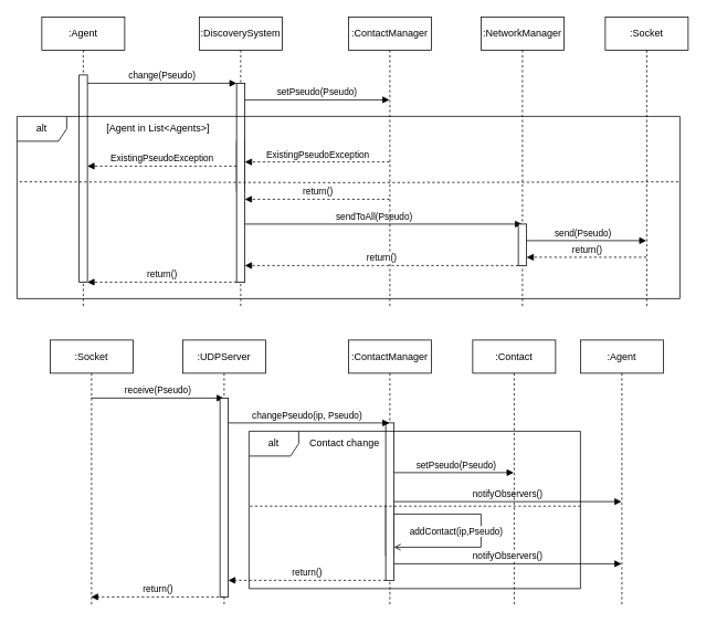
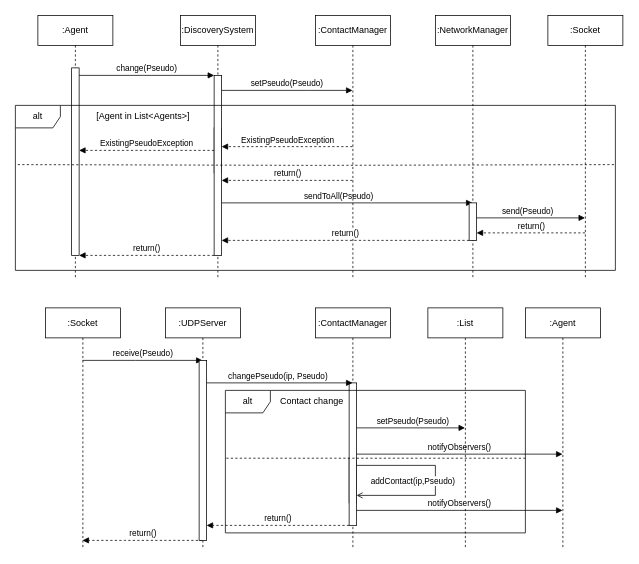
  <mxCell id="0" />
  <mxCell id="1" parent="0" />
  <mxCell id="2" value=":Agent" style="shape=umlLifeline;perimeter=lifelinePerimeter;whiteSpace=wrap;html=1;container=0;dropTarget=0;collapsible=0;recursiveResize=0;outlineConnect=0;portConstraint=eastwest;newEdgeStyle={&quot;edgeStyle&quot;:&quot;elbowEdgeStyle&quot;,&quot;elbow&quot;:&quot;vertical&quot;,&quot;curved&quot;:0,&quot;rounded&quot;:0};" parent="1" vertex="1"><mxGeometry x="50" y="20" width="100" height="350" as="geometry" /></mxCell>
  <mxCell id="3" value="" style="html=1;points=[];perimeter=orthogonalPerimeter;outlineConnect=0;targetShapes=umlLifeline;portConstraint=eastwest;newEdgeStyle={&quot;edgeStyle&quot;:&quot;elbowEdgeStyle&quot;,&quot;elbow&quot;:&quot;vertical&quot;,&quot;curved&quot;:0,&quot;rounded&quot;:0};" parent="2" vertex="1"><mxGeometry x="45" y="70" width="10" height="250" as="geometry" /></mxCell>
  <mxCell id="4" value=":DiscoverySystem" style="shape=umlLifeline;perimeter=lifelinePerimeter;whiteSpace=wrap;html=1;container=0;dropTarget=0;collapsible=0;recursiveResize=0;outlineConnect=0;portConstraint=eastwest;newEdgeStyle={&quot;edgeStyle&quot;:&quot;elbowEdgeStyle&quot;,&quot;elbow&quot;:&quot;vertical&quot;,&quot;curved&quot;:0,&quot;rounded&quot;:0};" parent="1" vertex="1"><mxGeometry x="240" y="20" width="100" height="350" as="geometry" /></mxCell>
  <mxCell id="5" value="" style="html=1;points=[];perimeter=orthogonalPerimeter;outlineConnect=0;targetShapes=umlLifeline;portConstraint=eastwest;newEdgeStyle={&quot;edgeStyle&quot;:&quot;elbowEdgeStyle&quot;,&quot;elbow&quot;:&quot;vertical&quot;,&quot;curved&quot;:0,&quot;rounded&quot;:0};" parent="4" vertex="1"><mxGeometry x="45" y="150" width="10" height="60" as="geometry" /></mxCell>
  <mxCell id="6" value="" style="html=1;points=[];perimeter=orthogonalPerimeter;outlineConnect=0;targetShapes=umlLifeline;portConstraint=eastwest;newEdgeStyle={&quot;edgeStyle&quot;:&quot;elbowEdgeStyle&quot;,&quot;elbow&quot;:&quot;vertical&quot;,&quot;curved&quot;:0,&quot;rounded&quot;:0};" parent="4" vertex="1"><mxGeometry x="45" y="80" width="10" height="240" as="geometry" /></mxCell>
  <mxCell id="7" value="change(Pseudo)" style="html=1;verticalAlign=bottom;endArrow=block;edgeStyle=elbowEdgeStyle;elbow=vertical;curved=0;rounded=0;" parent="1" source="3" target="6" edge="1"><mxGeometry relative="1" as="geometry"><mxPoint x="205" y="110" as="sourcePoint" /><Array as="points"><mxPoint x="190" y="100" /></Array></mxGeometry></mxCell>
  <mxCell id="8" value=":Socket" style="shape=umlLifeline;perimeter=lifelinePerimeter;whiteSpace=wrap;html=1;container=0;dropTarget=0;collapsible=0;recursiveResize=0;outlineConnect=0;portConstraint=eastwest;newEdgeStyle={&quot;edgeStyle&quot;:&quot;elbowEdgeStyle&quot;,&quot;elbow&quot;:&quot;vertical&quot;,&quot;curved&quot;:0,&quot;rounded&quot;:0};" parent="1" vertex="1"><mxGeometry x="730" y="20" width="100" height="350" as="geometry" /></mxCell>
  <mxCell id="9" value="sendToAll(Pseudo)" style="html=1;verticalAlign=bottom;endArrow=block;edgeStyle=elbowEdgeStyle;elbow=vertical;curved=0;rounded=0;" parent="1" edge="1"><mxGeometry x="-0.065" relative="1" as="geometry"><mxPoint x="295" y="270" as="sourcePoint" /><Array as="points"><mxPoint x="495" y="270" /></Array><mxPoint x="629.5" y="270" as="targetPoint" /><mxPoint as="offset" /></mxGeometry></mxCell>
  <mxCell id="10" value="return()" style="html=1;verticalAlign=bottom;endArrow=block;edgeStyle=elbowEdgeStyle;elbow=vertical;curved=0;rounded=0;dashed=1;" parent="1" edge="1" target="29" source="8"><mxGeometry relative="1" as="geometry"><mxPoint x="772.5" y="310" as="sourcePoint" /><Array as="points"><mxPoint x="638" y="310" /></Array><mxPoint x="487.5" y="310" as="targetPoint" /></mxGeometry></mxCell>
  <mxCell id="11" value="ExistingPseudoException" style="html=1;verticalAlign=bottom;endArrow=block;edgeStyle=elbowEdgeStyle;elbow=vertical;curved=0;rounded=0;dashed=1;" parent="1" edge="1" source="5"><mxGeometry relative="1" as="geometry"><mxPoint x="395" y="200" as="sourcePoint" /><Array as="points"><mxPoint x="250" y="200" /></Array><mxPoint x="105" y="200" as="targetPoint" /></mxGeometry></mxCell>
  <mxCell id="12" value="alt" style="shape=umlFrame;whiteSpace=wrap;html=1;pointerEvents=0;" parent="1" vertex="1"><mxGeometry x="20" y="140" width="800" height="220" as="geometry" /></mxCell>
  <mxCell id="13" value="" style="endArrow=none;html=1;rounded=0;exitX=0.004;exitY=0.359;exitDx=0;exitDy=0;exitPerimeter=0;entryX=0.998;entryY=0.359;entryDx=0;entryDy=0;entryPerimeter=0;dashed=1;strokeWidth=1;" parent="1" source="12" target="12" edge="1"><mxGeometry width="50" height="50" relative="1" as="geometry"><mxPoint x="206.552" y="505" as="sourcePoint" /><mxPoint x="272.069" y="455" as="targetPoint" /><Array as="points"><mxPoint x="420" y="220" /></Array></mxGeometry></mxCell>
  <mxCell id="14" value="[Agent in List&amp;lt;Agents&amp;gt;]" style="text;html=1;align=center;verticalAlign=middle;resizable=0;points=[];autosize=1;strokeColor=none;fillColor=none;" parent="1" vertex="1"><mxGeometry x="110" y="140" width="160" height="30" as="geometry" /></mxCell>
  <mxCell id="15" value="" style="html=1;points=[];perimeter=orthogonalPerimeter;outlineConnect=0;targetShapes=umlLifeline;portConstraint=eastwest;newEdgeStyle={&quot;edgeStyle&quot;:&quot;elbowEdgeStyle&quot;,&quot;elbow&quot;:&quot;vertical&quot;,&quot;curved&quot;:0,&quot;rounded&quot;:0};" parent="1" vertex="1"><mxGeometry x="465" y="610" width="10" height="60" as="geometry" /></mxCell>
  <mxCell id="16" value=":Socket" style="shape=umlLifeline;perimeter=lifelinePerimeter;whiteSpace=wrap;html=1;container=0;dropTarget=0;collapsible=0;recursiveResize=0;outlineConnect=0;portConstraint=eastwest;newEdgeStyle={&quot;edgeStyle&quot;:&quot;elbowEdgeStyle&quot;,&quot;elbow&quot;:&quot;vertical&quot;,&quot;curved&quot;:0,&quot;rounded&quot;:0};" parent="1" vertex="1"><mxGeometry x="60" y="410" width="100" height="320" as="geometry" /></mxCell>
  <mxCell id="17" value="receive(Pseudo)" style="html=1;verticalAlign=bottom;endArrow=block;edgeStyle=elbowEdgeStyle;elbow=vertical;curved=0;rounded=0;" parent="1" source="16" target="33" edge="1"><mxGeometry relative="1" as="geometry"><mxPoint x="215" y="500" as="sourcePoint" /><Array as="points"><mxPoint x="180" y="480" /></Array></mxGeometry></mxCell>
  <mxCell id="18" value=":ContactManager" style="shape=umlLifeline;perimeter=lifelinePerimeter;whiteSpace=wrap;html=1;container=0;dropTarget=0;collapsible=0;recursiveResize=0;outlineConnect=0;portConstraint=eastwest;newEdgeStyle={&quot;edgeStyle&quot;:&quot;elbowEdgeStyle&quot;,&quot;elbow&quot;:&quot;vertical&quot;,&quot;curved&quot;:0,&quot;rounded&quot;:0};" parent="1" vertex="1"><mxGeometry x="420" y="410" width="100" height="320" as="geometry" /></mxCell>
  <mxCell id="19" value="" style="html=1;points=[];perimeter=orthogonalPerimeter;outlineConnect=0;targetShapes=umlLifeline;portConstraint=eastwest;newEdgeStyle={&quot;edgeStyle&quot;:&quot;elbowEdgeStyle&quot;,&quot;elbow&quot;:&quot;vertical&quot;,&quot;curved&quot;:0,&quot;rounded&quot;:0};" parent="18" vertex="1"><mxGeometry x="45" y="100" width="10" height="190" as="geometry" /></mxCell>
  <mxCell id="20" value="changePseudo(ip, Pseudo)" style="html=1;verticalAlign=bottom;endArrow=block;edgeStyle=elbowEdgeStyle;elbow=vertical;curved=0;rounded=0;" parent="1" target="18" edge="1"><mxGeometry relative="1" as="geometry"><mxPoint x="269.75" y="510" as="sourcePoint" /><Array as="points"><mxPoint x="410.25" y="510" /></Array><mxPoint x="470.25" y="511" as="targetPoint" /></mxGeometry></mxCell>
  <mxCell id="21" value=":ContactManager" style="shape=umlLifeline;perimeter=lifelinePerimeter;whiteSpace=wrap;html=1;container=0;dropTarget=0;collapsible=0;recursiveResize=0;outlineConnect=0;portConstraint=eastwest;newEdgeStyle={&quot;edgeStyle&quot;:&quot;elbowEdgeStyle&quot;,&quot;elbow&quot;:&quot;vertical&quot;,&quot;curved&quot;:0,&quot;rounded&quot;:0};" parent="1" vertex="1"><mxGeometry x="420" y="20" width="100" height="350" as="geometry" /></mxCell>
  <mxCell id="22" value="setPseudo(Pseudo)" style="html=1;verticalAlign=bottom;endArrow=block;edgeStyle=elbowEdgeStyle;elbow=vertical;curved=0;rounded=0;" parent="1" edge="1" target="21" source="6"><mxGeometry relative="1" as="geometry"><mxPoint x="295" y="130" as="sourcePoint" /><Array as="points"><mxPoint x="410" y="120" /><mxPoint x="380" y="130" /></Array><mxPoint x="469.5" y="130" as="targetPoint" /></mxGeometry></mxCell>
  <mxCell id="23" value="ExistingPseudoException" style="html=1;verticalAlign=bottom;endArrow=block;edgeStyle=elbowEdgeStyle;elbow=vertical;curved=0;rounded=0;dashed=1;" parent="1" source="21" target="6" edge="1"><mxGeometry relative="1" as="geometry"><mxPoint x="640" y="189.5" as="sourcePoint" /><Array as="points"><mxPoint x="495" y="189.5" /></Array><mxPoint x="350" y="189.5" as="targetPoint" /></mxGeometry></mxCell>
  <mxCell id="24" value="return()" style="html=1;verticalAlign=bottom;endArrow=block;edgeStyle=elbowEdgeStyle;elbow=vertical;curved=0;rounded=0;dashed=1;" parent="1" edge="1" target="6" source="21"><mxGeometry relative="1" as="geometry"><mxPoint x="465" y="240.5" as="sourcePoint" /><Array as="points"><mxPoint x="360" y="240" /></Array><mxPoint x="270" y="240.5" as="targetPoint" /></mxGeometry></mxCell>
  <mxCell id="25" value=":Agent" style="shape=umlLifeline;perimeter=lifelinePerimeter;whiteSpace=wrap;html=1;container=0;dropTarget=0;collapsible=0;recursiveResize=0;outlineConnect=0;portConstraint=eastwest;newEdgeStyle={&quot;edgeStyle&quot;:&quot;elbowEdgeStyle&quot;,&quot;elbow&quot;:&quot;vertical&quot;,&quot;curved&quot;:0,&quot;rounded&quot;:0};" parent="1" vertex="1"><mxGeometry x="700" y="410" width="100" height="320" as="geometry" /></mxCell>
  <mxCell id="26" value="notifyObservers()" style="html=1;verticalAlign=bottom;endArrow=block;edgeStyle=elbowEdgeStyle;elbow=vertical;curved=0;rounded=0;endFill=1;" parent="1" source="19" target="25" edge="1"><mxGeometry relative="1" as="geometry"><mxPoint x="482.25" y="590" as="sourcePoint" /><Array as="points"><mxPoint x="757.75" y="590" /><mxPoint x="617.75" y="589" /></Array><mxPoint x="686.75" y="590" as="targetPoint" /></mxGeometry></mxCell>
  <mxCell id="27" value="return()" style="html=1;verticalAlign=bottom;endArrow=block;edgeStyle=elbowEdgeStyle;elbow=vertical;curved=0;rounded=0;dashed=1;" parent="1" edge="1" target="16" source="33"><mxGeometry relative="1" as="geometry"><mxPoint x="270" y="720" as="sourcePoint" /><Array as="points"><mxPoint x="165.5" y="720" /></Array><mxPoint x="55" y="720" as="targetPoint" /></mxGeometry></mxCell>
  <mxCell id="28" value=":NetworkManager" style="shape=umlLifeline;perimeter=lifelinePerimeter;whiteSpace=wrap;html=1;container=0;dropTarget=0;collapsible=0;recursiveResize=0;outlineConnect=0;portConstraint=eastwest;newEdgeStyle={&quot;edgeStyle&quot;:&quot;elbowEdgeStyle&quot;,&quot;elbow&quot;:&quot;vertical&quot;,&quot;curved&quot;:0,&quot;rounded&quot;:0};" vertex="1" parent="1"><mxGeometry x="580" y="20" width="100" height="350" as="geometry" /></mxCell>
  <mxCell id="29" value="" style="html=1;points=[];perimeter=orthogonalPerimeter;outlineConnect=0;targetShapes=umlLifeline;portConstraint=eastwest;newEdgeStyle={&quot;edgeStyle&quot;:&quot;elbowEdgeStyle&quot;,&quot;elbow&quot;:&quot;vertical&quot;,&quot;curved&quot;:0,&quot;rounded&quot;:0};" vertex="1" parent="28"><mxGeometry x="45" y="250" width="10" height="50" as="geometry" /></mxCell>
  <mxCell id="30" value="send(Pseudo)" style="html=1;verticalAlign=bottom;endArrow=block;edgeStyle=elbowEdgeStyle;elbow=vertical;curved=0;rounded=0;" edge="1" parent="1" source="29"><mxGeometry x="-0.065" relative="1" as="geometry"><mxPoint x="629.5" y="290" as="sourcePoint" /><Array as="points"><mxPoint x="710" y="290" /></Array><mxPoint x="779.5" y="290" as="targetPoint" /><mxPoint as="offset" /></mxGeometry></mxCell>
  <mxCell id="31" value="return()" style="html=1;verticalAlign=bottom;endArrow=block;edgeStyle=elbowEdgeStyle;elbow=vertical;curved=0;rounded=0;dashed=1;" edge="1" parent="1" target="6"><mxGeometry relative="1" as="geometry"><mxPoint x="625" y="320" as="sourcePoint" /><Array as="points" /><mxPoint x="469.5" y="320" as="targetPoint" /></mxGeometry></mxCell>
  <mxCell id="32" value="return()" style="html=1;verticalAlign=bottom;endArrow=block;edgeStyle=elbowEdgeStyle;elbow=vertical;curved=0;rounded=0;dashed=1;" edge="1" parent="1" source="6"><mxGeometry relative="1" as="geometry"><mxPoint x="435" y="340" as="sourcePoint" /><Array as="points" /><mxPoint x="105" y="340" as="targetPoint" /></mxGeometry></mxCell>
  <mxCell id="33" value=":UDPServer" style="shape=umlLifeline;perimeter=lifelinePerimeter;whiteSpace=wrap;html=1;container=0;dropTarget=0;collapsible=0;recursiveResize=0;outlineConnect=0;portConstraint=eastwest;newEdgeStyle={&quot;edgeStyle&quot;:&quot;elbowEdgeStyle&quot;,&quot;elbow&quot;:&quot;vertical&quot;,&quot;curved&quot;:0,&quot;rounded&quot;:0};" vertex="1" parent="1"><mxGeometry x="220" y="410" width="100" height="320" as="geometry" /></mxCell>
  <mxCell id="34" value="" style="html=1;points=[];perimeter=orthogonalPerimeter;outlineConnect=0;targetShapes=umlLifeline;portConstraint=eastwest;newEdgeStyle={&quot;edgeStyle&quot;:&quot;elbowEdgeStyle&quot;,&quot;elbow&quot;:&quot;vertical&quot;,&quot;curved&quot;:0,&quot;rounded&quot;:0};" vertex="1" parent="33"><mxGeometry x="45" y="70" width="10" height="240" as="geometry" /></mxCell>
  <mxCell id="35" value="alt" style="shape=umlFrame;whiteSpace=wrap;html=1;pointerEvents=0;" vertex="1" parent="1"><mxGeometry x="300" y="520" width="400" height="190" as="geometry" /></mxCell>
  <mxCell id="36" value="Contact change" style="text;html=1;align=center;verticalAlign=middle;resizable=0;points=[];autosize=1;strokeColor=none;fillColor=none;" vertex="1" parent="1"><mxGeometry x="360" y="520" width="110" height="30" as="geometry" /></mxCell>
- <mxCell id="37" value=":Contact" style="shape=umlLifeline;perimeter=lifelinePerimeter;whiteSpace=wrap;html=1;container=0;dropTarget=0;collapsible=0;recursiveResize=0;outlineConnect=0;portConstraint=eastwest;newEdgeStyle={&quot;edgeStyle&quot;:&quot;elbowEdgeStyle&quot;,&quot;elbow&quot;:&quot;vertical&quot;,&quot;curved&quot;:0,&quot;rounded&quot;:0};" vertex="1" parent="1"><mxGeometry x="570" y="410" width="100" height="320" as="geometry" /></mxCell>
+ <mxCell id="37" value=":List" style="shape=umlLifeline;perimeter=lifelinePerimeter;whiteSpace=wrap;html=1;container=0;dropTarget=0;collapsible=0;recursiveResize=0;outlineConnect=0;portConstraint=eastwest;newEdgeStyle={&quot;edgeStyle&quot;:&quot;elbowEdgeStyle&quot;,&quot;elbow&quot;:&quot;vertical&quot;,&quot;curved&quot;:0,&quot;rounded&quot;:0};" vertex="1" parent="1"><mxGeometry x="570" y="410" width="100" height="320" as="geometry" /></mxCell>
  <mxCell id="38" value="setPseudo(Pseudo)" style="html=1;verticalAlign=bottom;endArrow=block;edgeStyle=elbowEdgeStyle;elbow=vertical;curved=0;rounded=0;endFill=1;" edge="1" parent="1" source="19" target="37"><mxGeometry x="0.038" relative="1" as="geometry"><mxPoint x="470" y="570" as="sourcePoint" /><Array as="points"><mxPoint x="550" y="570" /></Array><mxPoint x="614.5" y="570" as="targetPoint" /><mxPoint as="offset" /></mxGeometry></mxCell>
  <mxCell id="39" value="" style="endArrow=none;html=1;rounded=0;dashed=1;strokeWidth=1;entryX=1;entryY=0.476;entryDx=0;entryDy=0;entryPerimeter=0;exitX=0.003;exitY=0.476;exitDx=0;exitDy=0;exitPerimeter=0;" edge="1" parent="1" source="35" target="35"><mxGeometry width="50" height="50" relative="1" as="geometry"><mxPoint x="300" y="600" as="sourcePoint" /><mxPoint x="690" y="600" as="targetPoint" /><Array as="points" /></mxGeometry></mxCell>
  <mxCell id="40" value="addContact(ip,Pseudo)" style="html=1;verticalAlign=bottom;endArrow=open;edgeStyle=elbowEdgeStyle;elbow=vertical;curved=0;rounded=0;endFill=0;" edge="1" parent="1" source="15" target="15"><mxGeometry x="0.4" y="-10" relative="1" as="geometry"><mxPoint x="509.5" y="610" as="sourcePoint" /><Array as="points"><mxPoint x="580" y="660" /></Array><mxPoint x="509.5" y="670" as="targetPoint" /><mxPoint as="offset" /></mxGeometry></mxCell>
  <mxCell id="41" value="notifyObservers()" style="html=1;verticalAlign=bottom;endArrow=block;edgeStyle=elbowEdgeStyle;elbow=vertical;curved=0;rounded=0;endFill=1;" edge="1" parent="1" source="19" target="25"><mxGeometry relative="1" as="geometry"><mxPoint x="475" y="675" as="sourcePoint" /><Array as="points"><mxPoint x="690" y="680" /><mxPoint x="617.75" y="669" /></Array><mxPoint x="750" y="675" as="targetPoint" /></mxGeometry></mxCell>
  <mxCell id="42" value="return()" style="html=1;verticalAlign=bottom;endArrow=block;edgeStyle=elbowEdgeStyle;elbow=vertical;curved=0;rounded=0;dashed=1;" parent="1" edge="1" target="34" source="19"><mxGeometry relative="1" as="geometry"><mxPoint x="465" y="700" as="sourcePoint" /><Array as="points"><mxPoint x="361" y="700" /></Array><mxPoint x="210.5" y="700" as="targetPoint" /></mxGeometry></mxCell>
